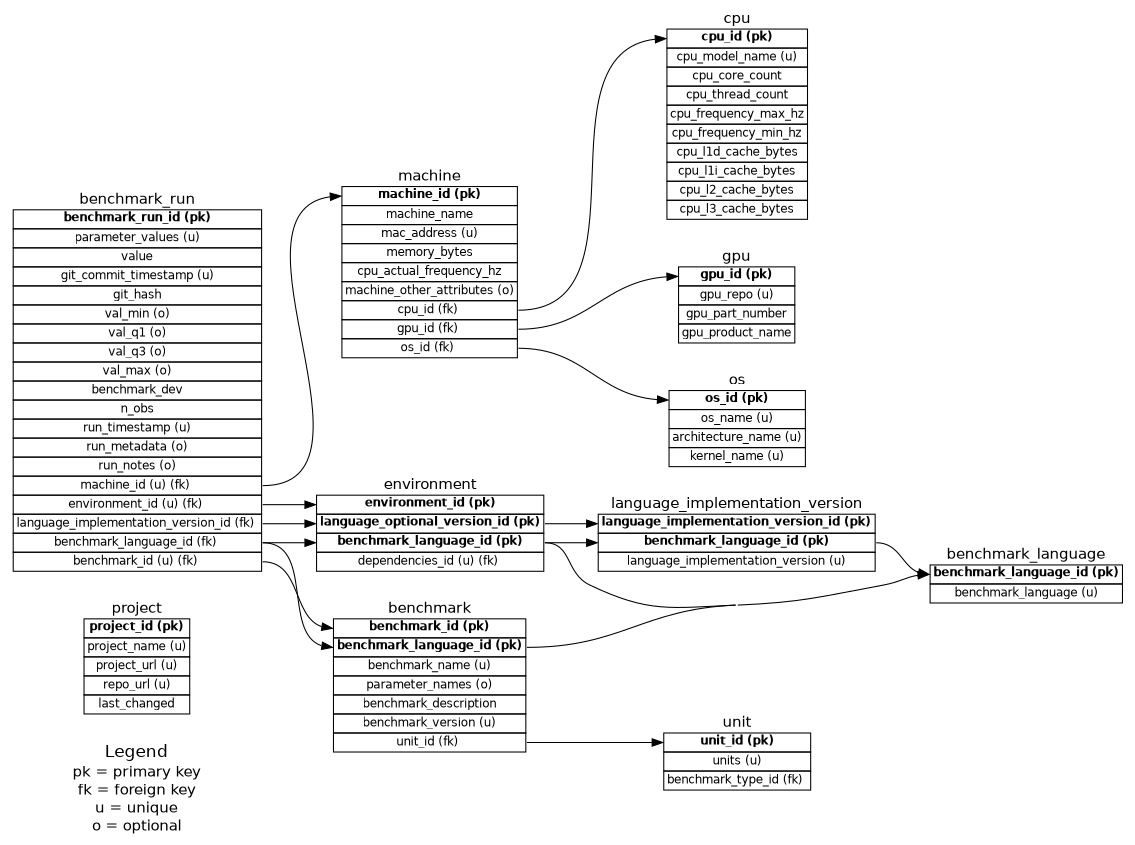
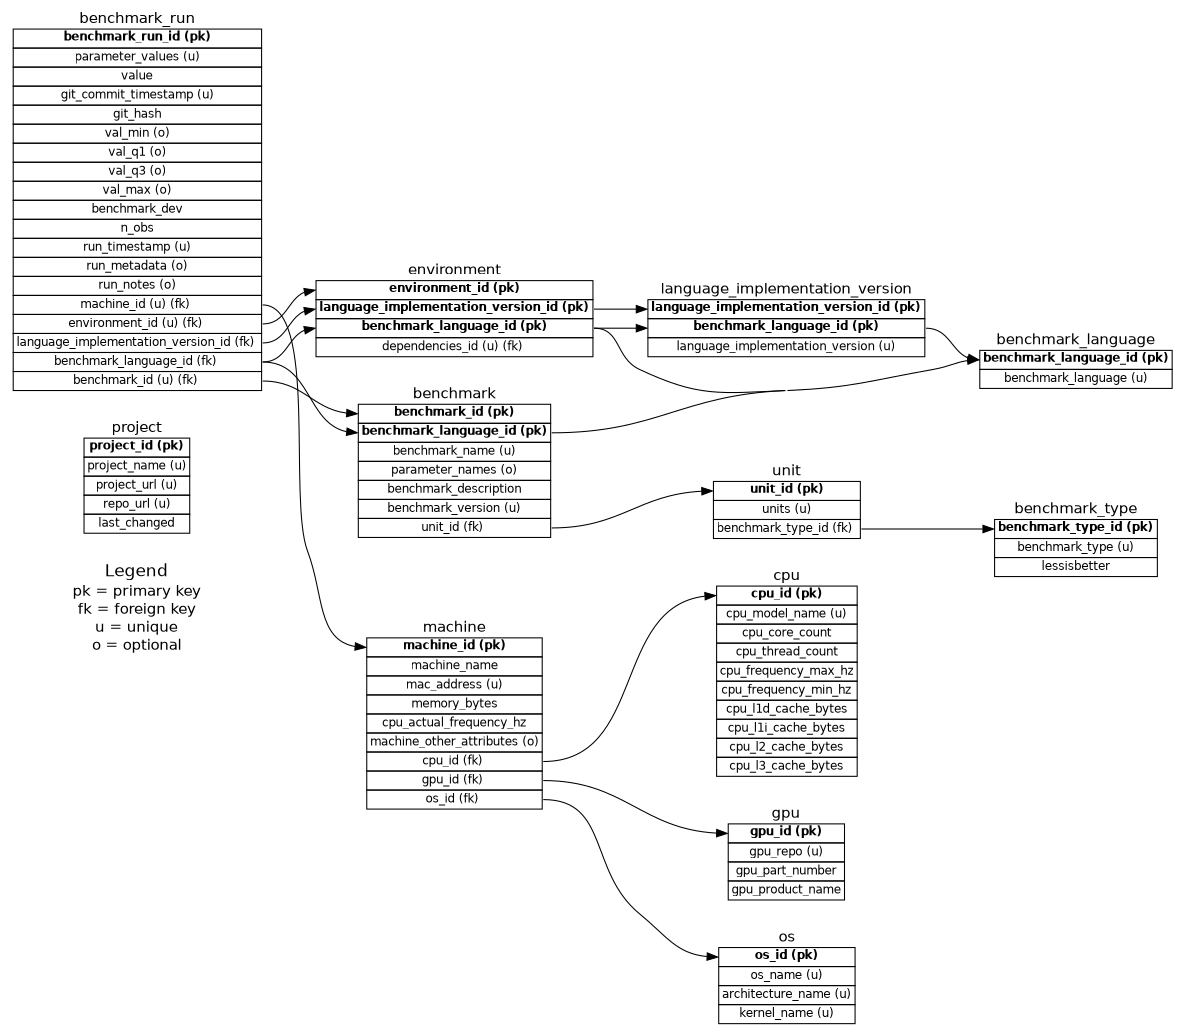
  digraph {
    concentrate=true
    rankdir=LR
    node [fontname=Helvetica fontsize=11 shape=none]
    edge [fontname=Helvetica fontsize=8 headport=benchmark_language_id tailport=benchmark_language_id]
    n1 [fontsize=14 label=<<table border="0" cellpadding="0">   <tr><td><font point-size="16">Legend</font></td></tr>   <tr><td>pk = primary key</td></tr>   <tr><td>fk = foreign key</td></tr>   <tr><td>u = unique</td></tr>   <tr><td>o = optional</td></tr> </table>>]
    n2 [label=<<table border="0" cellborder="1" cellspacing="0" cellpadding="2">     <tr><td border="0"><font point-size="14">project</font></td></tr>     <tr><td port="project_id"><b>project_id (pk)</b></td></tr>     <tr><td>project_name (u)</td></tr>     <tr><td>project_url (u)</td></tr>     <tr><td>repo_url (u)</td></tr>     <tr><td>last_changed</td></tr>   </table>>]
    n3 [label=<<table border="0" cellborder="1" cellspacing="0" cellpadding="2">     <tr><td border="0"><font point-size="14">language_implementation_version</font></td></tr>     <tr><td port="language_implementation_version_id"><b>language_implementation_version_id (pk)</b></td></tr>     <tr><td port="benchmark_language_id"><b>benchmark_language_id (pk)</b></td></tr>     <tr><td>language_implementation_version (u)</td></tr>   </table>>]
    n4 [label=<<table border="0" cellborder="1" cellspacing="0" cellpadding="2">     <tr><td border="0"><font point-size="14">benchmark_language</font></td></tr>     <tr><td port="benchmark_language_id"><b>benchmark_language_id (pk)</b></td></tr>     <tr><td>benchmark_language (u)</td></tr>   </table>>]
    n5 [label=<<table border="0" cellborder="1" cellspacing="0" cellpadding="2">     <tr><td border="0"><font point-size="14">gpu</font></td></tr>     <tr><td port="gpu_id"><b>gpu_id (pk)</b></td></tr>     <tr><td>gpu_repo (u)</td></tr>     <tr><td>gpu_part_number</td></tr>     <tr><td>gpu_product_name</td></tr>   </table>>]
    n6 [label=<<table border="0" cellborder="1" cellspacing="0" cellpadding="2">     <tr><td border="0"><font point-size="14">benchmark</font></td></tr>     <tr><td port="benchmark_id"><b>benchmark_id (pk)</b></td></tr>     <tr><td port="benchmark_language_id"><b>benchmark_language_id (pk)</b></td></tr>     <tr><td>benchmark_name (u)</td></tr>     <tr><td>parameter_names (o)</td></tr>     <tr><td>benchmark_description</td></tr>     <tr><td>benchmark_version (u)</td></tr>     <tr><td port="unit_id">unit_id (fk) </td></tr>   </table>>]
    n7 [label=<<table border="0" cellborder="1" cellspacing="0" cellpadding="2">     <tr><td border="0"><font point-size="14">unit</font></td></tr>     <tr><td port="unit_id"><b>unit_id (pk)</b></td></tr>     <tr><td>units (u)</td></tr>     <tr><td port="benchmark_type_id">benchmark_type_id (fk) </td></tr>   </table>>]
+   n8 [label=<<table border="0" cellborder="1" cellspacing="0" cellpadding="2">     <tr><td border="0"><font point-size="14">benchmark_type</font></td></tr>     <tr><td port="benchmark_type_id"><b>benchmark_type_id (pk)</b></td></tr>     <tr><td>benchmark_type (u)</td></tr>     <tr><td>lessisbetter</td></tr>   </table>>]
    n9 [label=<<table border="0" cellborder="1" cellspacing="0" cellpadding="2">     <tr><td border="0"><font point-size="14">cpu</font></td></tr>     <tr><td port="cpu_id"><b>cpu_id (pk)</b></td></tr>     <tr><td>cpu_model_name (u)</td></tr>     <tr><td>cpu_core_count</td></tr>     <tr><td>cpu_thread_count</td></tr>     <tr><td>cpu_frequency_max_hz</td></tr>     <tr><td>cpu_frequency_min_hz</td></tr>     <tr><td>cpu_l1d_cache_bytes</td></tr>     <tr><td>cpu_l1i_cache_bytes</td></tr>     <tr><td>cpu_l2_cache_bytes</td></tr>     <tr><td>cpu_l3_cache_bytes</td></tr>   </table>>]
    n10 [label=<<table border="0" cellborder="1" cellspacing="0" cellpadding="2">     <tr><td border="0"><font point-size="14">machine</font></td></tr>     <tr><td port="machine_id"><b>machine_id (pk)</b></td></tr>     <tr><td>machine_name</td></tr>     <tr><td>mac_address (u)</td></tr>     <tr><td>memory_bytes</td></tr>     <tr><td>cpu_actual_frequency_hz</td></tr>     <tr><td>machine_other_attributes (o)</td></tr>     <tr><td port="cpu_id">cpu_id (fk) </td></tr>     <tr><td port="gpu_id">gpu_id (fk) </td></tr>     <tr><td port="os_id">os_id (fk) </td></tr>   </table>>]
    n11 [label=<<table border="0" cellborder="1" cellspacing="0" cellpadding="2">     <tr><td border="0"><font point-size="14">os</font></td></tr>     <tr><td port="os_id"><b>os_id (pk)</b></td></tr>     <tr><td>os_name (u)</td></tr>     <tr><td>architecture_name (u)</td></tr>     <tr><td>kernel_name (u)</td></tr>   </table>>]
    n12 [label=<<table border="0" cellborder="1" cellspacing="0" cellpadding="2">     <tr><td border="0"><font point-size="14">benchmark_run</font></td></tr>     <tr><td port="benchmark_run_id"><b>benchmark_run_id (pk)</b></td></tr>     <tr><td>parameter_values (u)</td></tr>     <tr><td>value</td></tr>     <tr><td>git_commit_timestamp (u)</td></tr>     <tr><td>git_hash</td></tr>     <tr><td>val_min (o)</td></tr>     <tr><td>val_q1 (o)</td></tr>     <tr><td>val_q3 (o)</td></tr>     <tr><td>val_max (o)</td></tr>     <tr><td>benchmark_dev</td></tr>     <tr><td>n_obs</td></tr>     <tr><td>run_timestamp (u)</td></tr>     <tr><td>run_metadata (o)</td></tr>     <tr><td>run_notes (o)</td></tr>     <tr><td port="machine_id">machine_id (u) (fk) </td></tr>     <tr><td port="environment_id">environment_id (u) (fk) </td></tr>     <tr><td port="language_implementation_version_id">language_implementation_version_id (fk) </td></tr>     <tr><td port="benchmark_language_id">benchmark_language_id (fk) </td></tr>     <tr><td port="benchmark_id">benchmark_id (u) (fk) </td></tr>   </table>>]
-   n13 [label=<<table border="0" cellborder="1" cellspacing="0" cellpadding="2">     <tr><td border="0"><font point-size="14">environment</font></td></tr>     <tr><td port="environment_id"><b>environment_id (pk)</b></td></tr>     <tr><td port="language_implementation_version_id"><b>language_optional_version_id (pk)</b></td></tr>     <tr><td port="benchmark_language_id"><b>benchmark_language_id (pk)</b></td></tr>     <tr><td port="dependencies_id">dependencies_id (u) (fk) </td></tr>   </table>>]
+   n13 [label=<<table border="0" cellborder="1" cellspacing="0" cellpadding="2">     <tr><td border="0"><font point-size="14">environment</font></td></tr>     <tr><td port="environment_id"><b>environment_id (pk)</b></td></tr>     <tr><td port="language_implementation_version_id"><b>language_implementation_version_id (pk)</b></td></tr>     <tr><td port="benchmark_language_id"><b>benchmark_language_id (pk)</b></td></tr>     <tr><td port="dependencies_id">dependencies_id (u) (fk) </td></tr>   </table>>]
    n3 -> n4
    n6 -> n4
    n6 -> n7 [headport=unit_id tailport=unit_id]
+   n7 -> n8 [headport=benchmark_type_id tailport=benchmark_type_id]
    n10 -> n5 [headport=gpu_id tailport=gpu_id]
    n10 -> n9 [headport=cpu_id tailport=cpu_id]
    n10 -> n11 [headport=os_id tailport=os_id]
    n12 -> n6
    n12 -> n6 [headport=benchmark_id tailport=benchmark_id]
    n12 -> n10 [headport=machine_id tailport=machine_id]
    n12 -> n13 [headport=language_implementation_version_id tailport=language_implementation_version_id]
    n12 -> n13
    n12 -> n13 [headport=environment_id tailport=environment_id]
    n13 -> n3
    n13 -> n3 [headport=language_implementation_version_id tailport=language_implementation_version_id]
    n13 -> n4
  }
